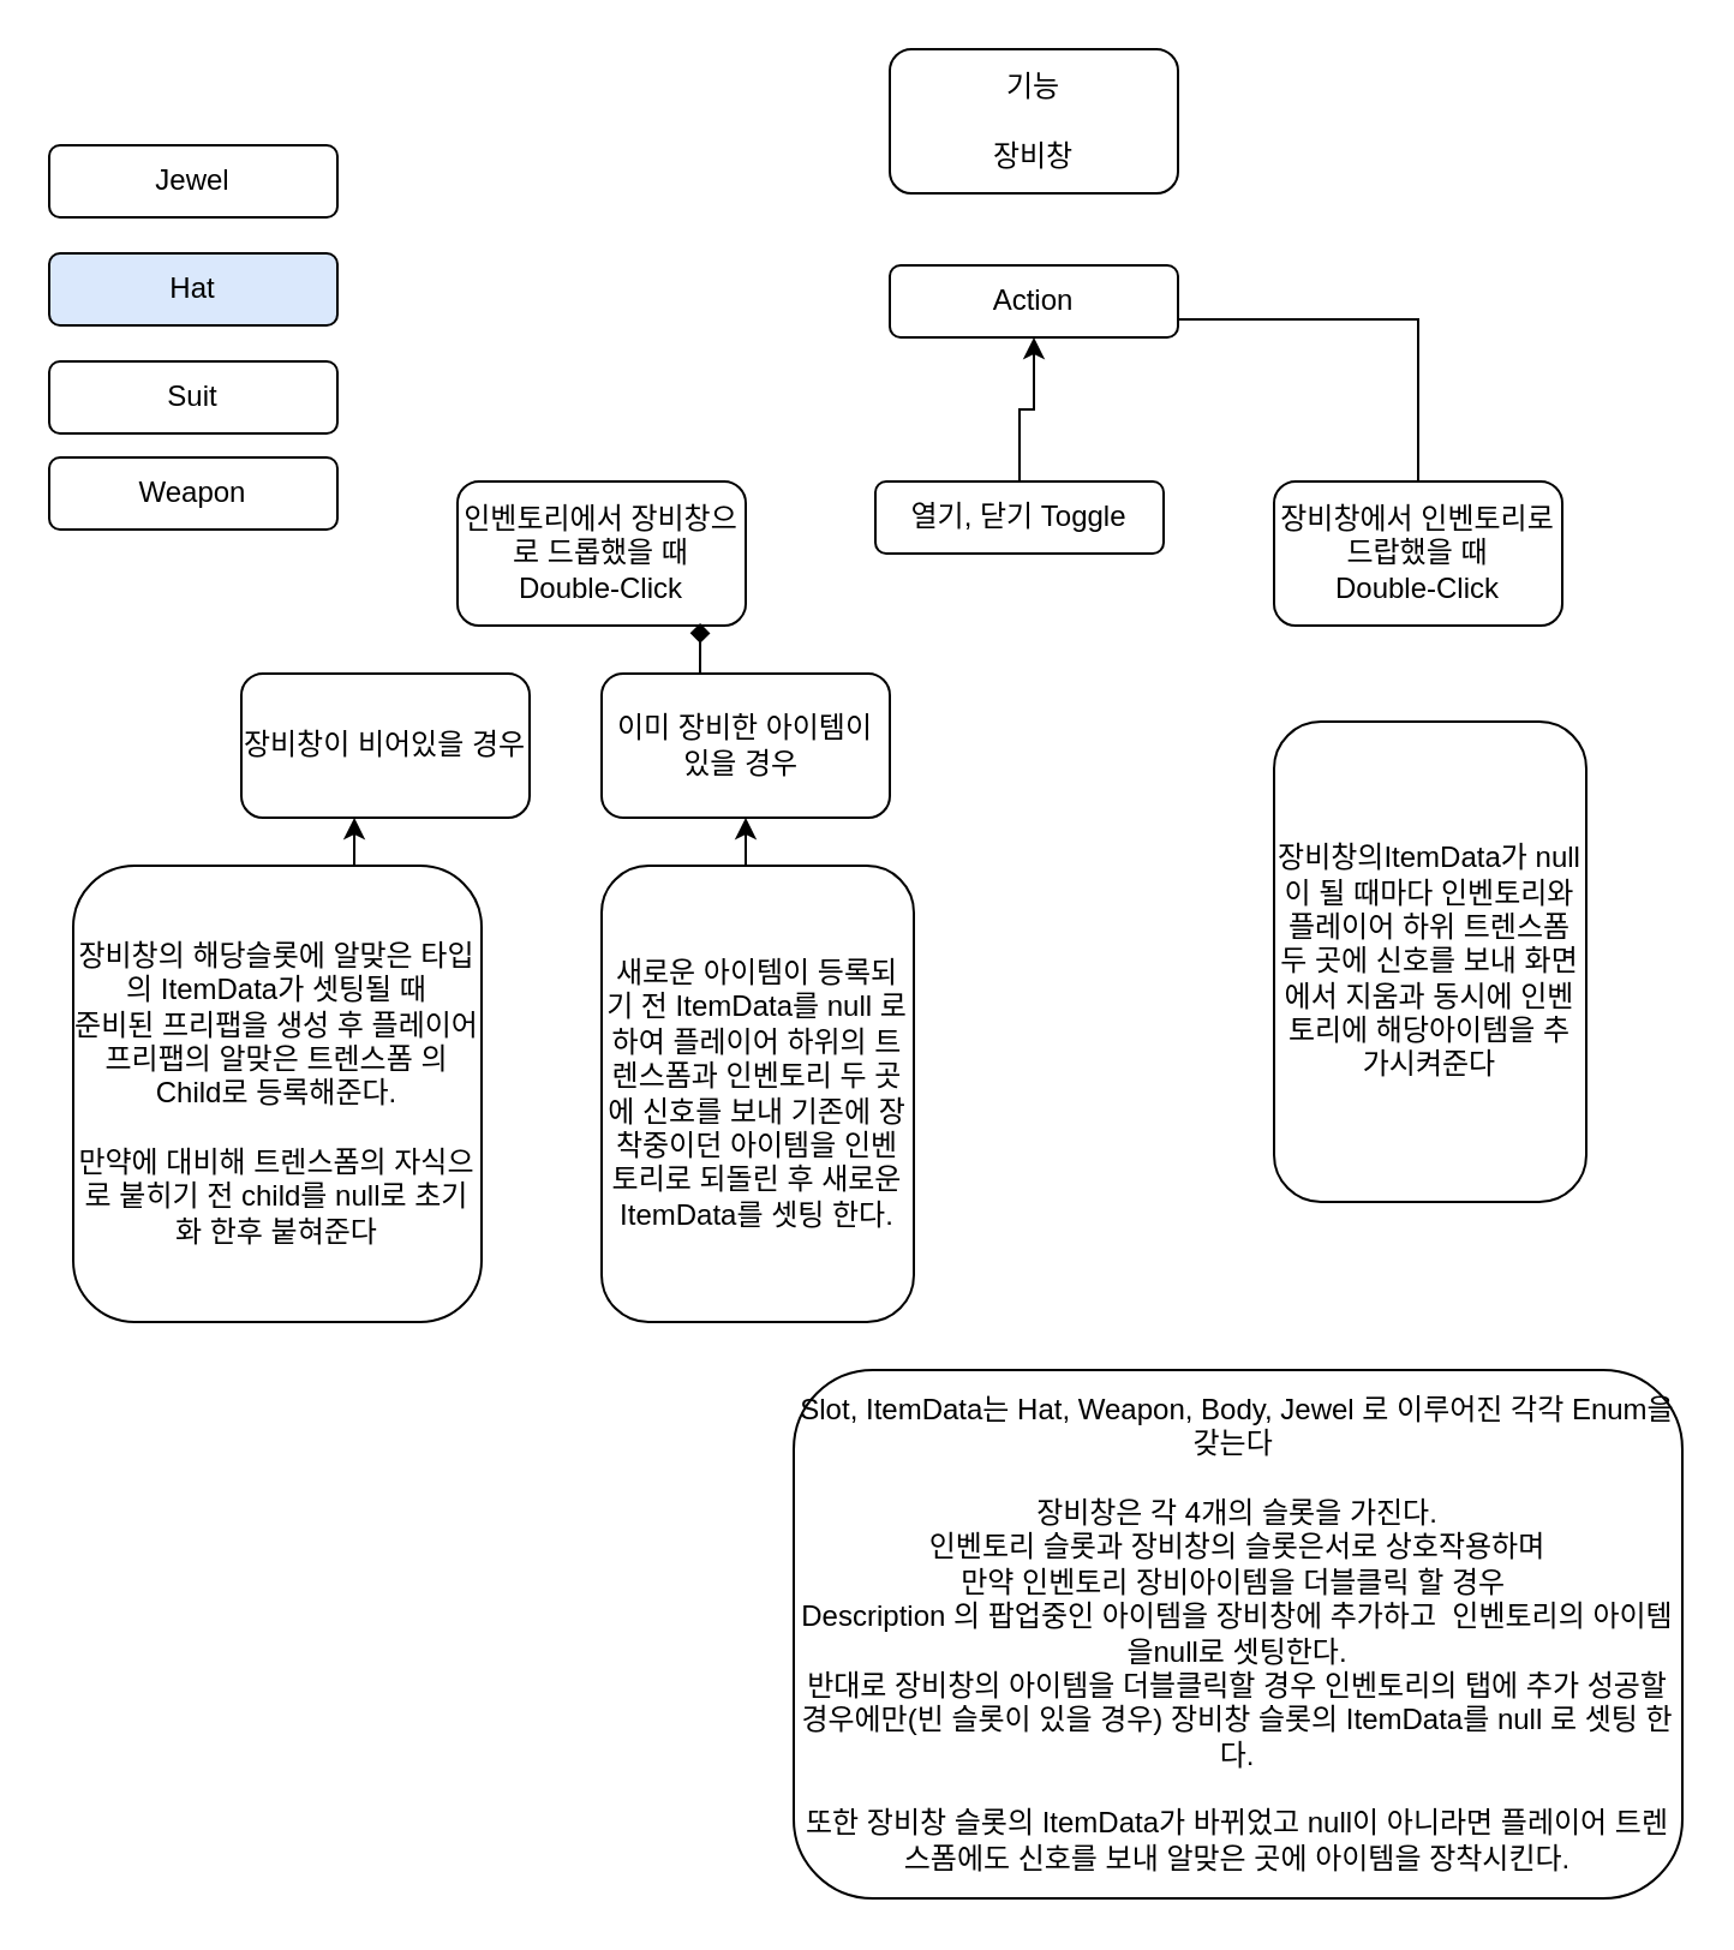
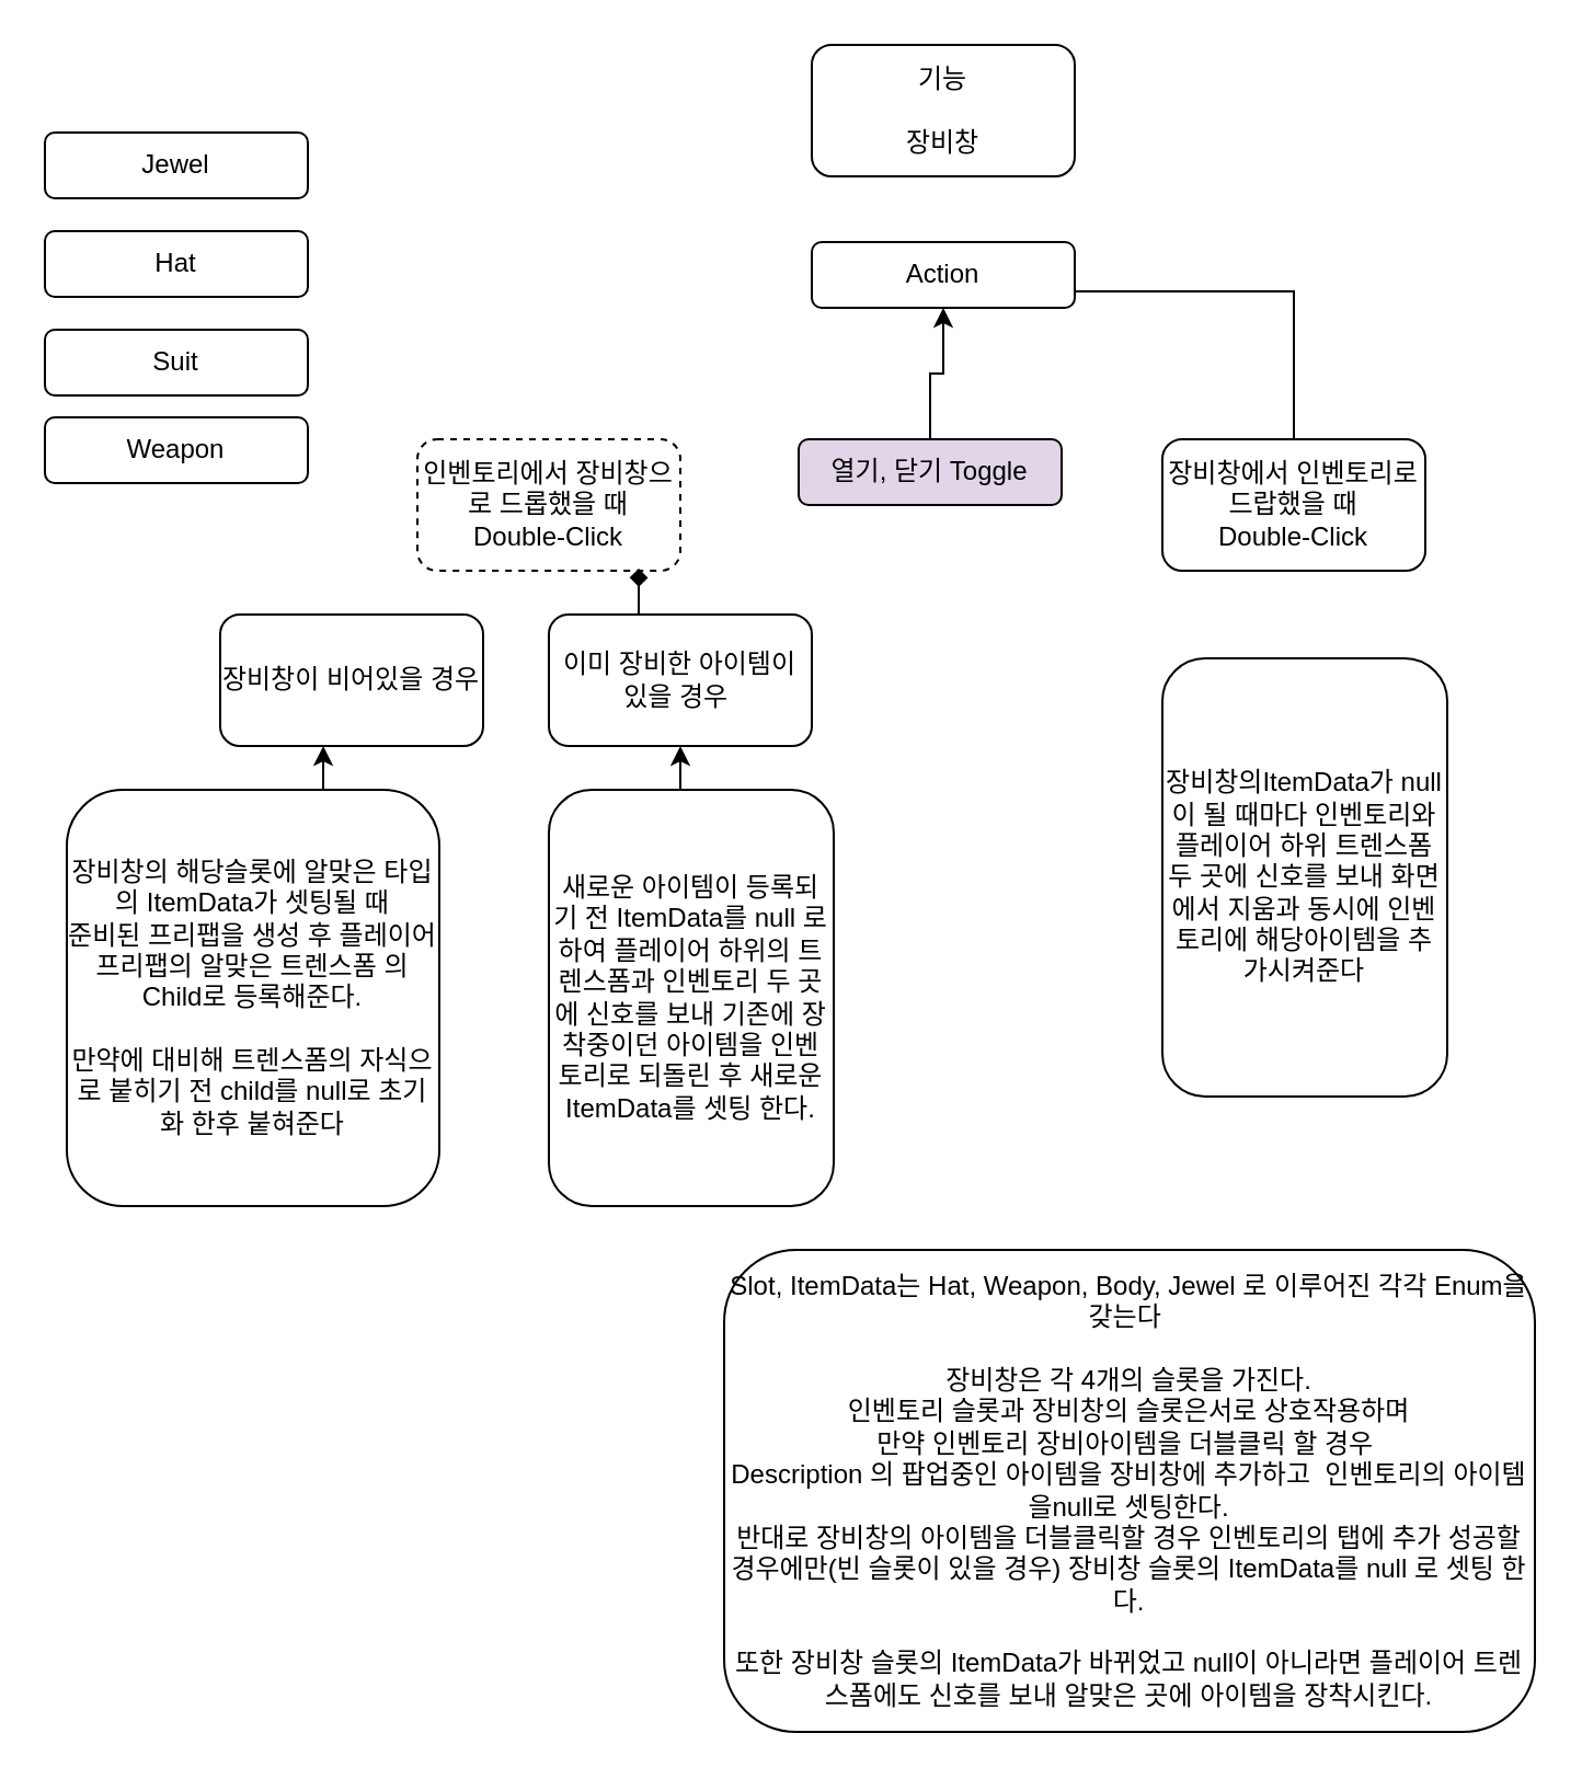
  <mxCell id="0" />
  <mxCell id="1" parent="0" />
  <mxCell id="2" value="기능&lt;br&gt;&lt;br&gt;장비창" style="rounded=1;whiteSpace=wrap;html=1;" parent="1" vertex="1"><mxGeometry x="370" y="20" width="120" height="60" as="geometry" /></mxCell>
  <mxCell id="3" value="Action" style="rounded=1;whiteSpace=wrap;html=1;" parent="1" vertex="1"><mxGeometry x="370" y="110" width="120" height="30" as="geometry" /></mxCell>
  <mxCell id="4" style="edgeStyle=orthogonalEdgeStyle;rounded=0;orthogonalLoop=1;jettySize=auto;html=1;exitX=0.5;exitY=0;exitDx=0;exitDy=0;" parent="1" source="5" target="3" edge="1"><mxGeometry relative="1" as="geometry" /></mxCell>
- <mxCell id="5" value="열기, 닫기 Toggle" style="rounded=1;whiteSpace=wrap;html=1;" parent="1" vertex="1"><mxGeometry x="364" y="200" width="120" height="30" as="geometry" /></mxCell>
- <mxCell id="6" value="인벤토리에서 장비창으로 드롭했을 때&lt;br&gt;Double-Click" style="rounded=1;whiteSpace=wrap;html=1;" parent="1" vertex="1"><mxGeometry x="190" y="200" width="120" height="60" as="geometry" /></mxCell>
+ <mxCell id="5" value="열기, 닫기 Toggle" style="rounded=1;whiteSpace=wrap;html=1;fillColor=#e1d5e7;" parent="1" vertex="1"><mxGeometry x="364" y="200" width="120" height="30" as="geometry" /></mxCell>
+ <mxCell id="6" value="인벤토리에서 장비창으로 드롭했을 때&lt;br&gt;Double-Click" style="rounded=1;whiteSpace=wrap;html=1;dashed=1;" parent="1" vertex="1"><mxGeometry x="190" y="200" width="120" height="60" as="geometry" /></mxCell>
  <mxCell id="7" style="edgeStyle=orthogonalEdgeStyle;rounded=0;orthogonalLoop=1;jettySize=auto;html=1;exitX=0.5;exitY=0;exitDx=0;exitDy=0;entryX=1;entryY=0.75;entryDx=0;entryDy=0;endArrow=none;" parent="1" source="8" target="3" edge="1"><mxGeometry relative="1" as="geometry" /></mxCell>
  <mxCell id="8" value="장비창에서 인벤토리로 드랍했을 때&lt;br&gt;Double-Click" style="rounded=1;whiteSpace=wrap;html=1;" parent="1" vertex="1"><mxGeometry x="530" y="200" width="120" height="60" as="geometry" /></mxCell>
- <mxCell id="9" value="Hat" style="rounded=1;whiteSpace=wrap;html=1;fillColor=#dae8fc;" parent="1" vertex="1"><mxGeometry x="20" y="105" width="120" height="30" as="geometry" /></mxCell>
+ <mxCell id="9" value="Hat" style="rounded=1;whiteSpace=wrap;html=1;" parent="1" vertex="1"><mxGeometry x="20" y="105" width="120" height="30" as="geometry" /></mxCell>
  <mxCell id="10" value="Weapon" style="rounded=1;whiteSpace=wrap;html=1;" parent="1" vertex="1"><mxGeometry x="20" y="190" width="120" height="30" as="geometry" /></mxCell>
  <mxCell id="11" value="Jewel" style="rounded=1;whiteSpace=wrap;html=1;" parent="1" vertex="1"><mxGeometry x="20" y="60" width="120" height="30" as="geometry" /></mxCell>
  <mxCell id="12" style="edgeStyle=orthogonalEdgeStyle;rounded=0;orthogonalLoop=1;jettySize=auto;html=1;exitX=0.5;exitY=0;exitDx=0;exitDy=0;entryX=0.842;entryY=0.983;entryDx=0;entryDy=0;entryPerimeter=0;endArrow=diamond;" parent="1" source="13" target="6" edge="1"><mxGeometry relative="1" as="geometry" /></mxCell>
  <mxCell id="13" value="이미 장비한 아이템이 있을 경우&amp;nbsp;" style="rounded=1;whiteSpace=wrap;html=1;" parent="1" vertex="1"><mxGeometry x="250" y="280" width="120" height="60" as="geometry" /></mxCell>
  <mxCell id="14" value="장비창이 비어있을 경우" style="rounded=1;whiteSpace=wrap;html=1;" parent="1" vertex="1"><mxGeometry x="100" y="280" width="120" height="60" as="geometry" /></mxCell>
  <mxCell id="15" style="edgeStyle=orthogonalEdgeStyle;rounded=0;orthogonalLoop=1;jettySize=auto;html=1;exitX=0.5;exitY=0;exitDx=0;exitDy=0;entryX=0.392;entryY=1;entryDx=0;entryDy=0;entryPerimeter=0;" parent="1" source="16" target="14" edge="1"><mxGeometry relative="1" as="geometry" /></mxCell>
  <mxCell id="16" value="장비창의 해당슬롯에 알맞은 타입의 ItemData가 셋팅될 때&lt;br&gt;준비된 프리팹을 생성 후 플레이어 프리팹의 알맞은 트렌스폼 의Child로 등록해준다.&lt;br&gt;&lt;br&gt;만약에 대비해 트렌스폼의 자식으로 붙히기 전 child를 null로 초기화 한후 붙혀준다" style="rounded=1;whiteSpace=wrap;html=1;" parent="1" vertex="1"><mxGeometry x="30" y="360" width="170" height="190" as="geometry" /></mxCell>
  <mxCell id="17" style="edgeStyle=orthogonalEdgeStyle;rounded=0;orthogonalLoop=1;jettySize=auto;html=1;exitX=0.5;exitY=0;exitDx=0;exitDy=0;entryX=0.5;entryY=1;entryDx=0;entryDy=0;" parent="1" source="18" target="13" edge="1"><mxGeometry relative="1" as="geometry" /></mxCell>
  <mxCell id="18" value="새로운 아이템이 등록되기 전 ItemData를 null 로 하여 플레이어 하위의 트렌스폼과 인벤토리 두 곳에 신호를 보내 기존에 장착중이던 아이템을 인벤토리로 되돌린 후 새로운 ItemData를 셋팅 한다." style="rounded=1;whiteSpace=wrap;html=1;" parent="1" vertex="1"><mxGeometry x="250" y="360" width="130" height="190" as="geometry" /></mxCell>
  <mxCell id="19" value="장비창의ItemData가 null이 될 때마다 인벤토리와 플레이어 하위 트렌스폼 두 곳에 신호를 보내 화면에서 지움과 동시에 인벤토리에 해당아이템을 추가시켜준다" style="rounded=1;whiteSpace=wrap;html=1;" parent="1" vertex="1"><mxGeometry x="530" y="300" width="130" height="200" as="geometry" /></mxCell>
  <mxCell id="20" value="Suit" style="rounded=1;whiteSpace=wrap;html=1;" parent="1" vertex="1"><mxGeometry x="20" y="150" width="120" height="30" as="geometry" /></mxCell>
  <mxCell id="21" value="Slot, ItemData는 Hat, Weapon, Body, Jewel 로 이루어진 각각 Enum을 갖는다&amp;nbsp;&lt;br&gt;&lt;br&gt;장비창은 각 4개의 슬롯을 가진다.&lt;br&gt;인벤토리 슬롯과 장비창의 슬롯은서로 상호작용하며&lt;br&gt;만약 인벤토리 장비아이템을 더블클릭 할 경우&amp;nbsp;&lt;br&gt;Description 의 팝업중인 아이템을 장비창에 추가하고&amp;nbsp; 인벤토리의 아이템을null로 셋팅한다.&lt;br&gt;반대로 장비창의 아이템을 더블클릭할 경우 인벤토리의 탭에 추가 성공할 경우에만(빈 슬롯이 있을 경우) 장비창 슬롯의 ItemData를 null 로 셋팅 한다.&lt;br&gt;&lt;br&gt;또한 장비창 슬롯의 ItemData가 바뀌었고 null이 아니라면 플레이어 트렌스폼에도 신호를 보내 알맞은 곳에 아이템을 장착시킨다." style="rounded=1;whiteSpace=wrap;html=1;" parent="1" vertex="1"><mxGeometry x="330" y="570" width="370" height="220" as="geometry" /></mxCell>
